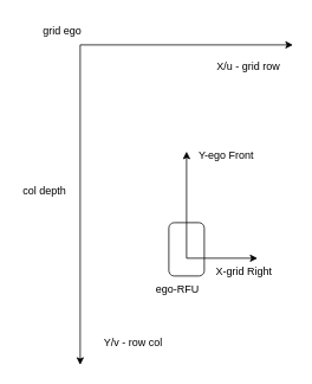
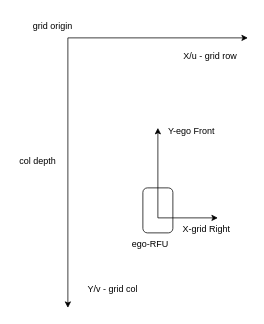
  <mxCell id="0" />
  <mxCell id="1" parent="0" />
  <mxCell id="2" value="" style="rounded=1;whiteSpace=wrap;html=1;" vertex="1" parent="1"><mxGeometry x="190" y="250" width="40" height="60" as="geometry" /></mxCell>
  <mxCell id="3" value="" style="endArrow=classic;html=1;rounded=0;" edge="1" parent="1"><mxGeometry width="50" height="50" relative="1" as="geometry"><mxPoint x="210" y="290" as="sourcePoint" /><mxPoint x="290" y="290" as="targetPoint" /></mxGeometry></mxCell>
  <mxCell id="4" value="" style="endArrow=classic;html=1;rounded=0;" edge="1" parent="1"><mxGeometry width="50" height="50" relative="1" as="geometry"><mxPoint x="210" y="290" as="sourcePoint" /><mxPoint x="210" y="170" as="targetPoint" /></mxGeometry></mxCell>
  <mxCell id="5" value="" style="endArrow=classic;html=1;rounded=0;" edge="1" parent="1"><mxGeometry width="50" height="50" relative="1" as="geometry"><mxPoint x="90" y="50" as="sourcePoint" /><mxPoint x="330" y="50" as="targetPoint" /></mxGeometry></mxCell>
  <mxCell id="6" value="" style="endArrow=classic;html=1;rounded=0;" edge="1" parent="1"><mxGeometry width="50" height="50" relative="1" as="geometry"><mxPoint x="90" y="50" as="sourcePoint" /><mxPoint x="90" y="410" as="targetPoint" /></mxGeometry></mxCell>
  <mxCell id="7" value="X-grid Right" style="text;html=1;strokeColor=none;fillColor=none;align=center;verticalAlign=middle;whiteSpace=wrap;rounded=0;" vertex="1" parent="1"><mxGeometry x="220" y="290" width="110" height="30" as="geometry" /></mxCell>
  <mxCell id="8" value="Y-ego Front" style="text;html=1;strokeColor=none;fillColor=none;align=center;verticalAlign=middle;whiteSpace=wrap;rounded=0;" vertex="1" parent="1"><mxGeometry x="200" y="160" width="110" height="30" as="geometry" /></mxCell>
  <mxCell id="9" value="X/u - grid row" style="text;html=1;strokeColor=none;fillColor=none;align=center;verticalAlign=middle;whiteSpace=wrap;rounded=0;" vertex="1" parent="1"><mxGeometry x="230" y="60" width="100" height="30" as="geometry" /></mxCell>
- <mxCell id="10" value="Y/v - row col" style="text;html=1;strokeColor=none;fillColor=none;align=center;verticalAlign=middle;whiteSpace=wrap;rounded=0;" vertex="1" parent="1"><mxGeometry x="100" y="370" width="100" height="30" as="geometry" /></mxCell>
+ <mxCell id="10" value="Y/v - grid col" style="text;html=1;strokeColor=none;fillColor=none;align=center;verticalAlign=middle;whiteSpace=wrap;rounded=0;" vertex="1" parent="1"><mxGeometry x="100" y="370" width="100" height="30" as="geometry" /></mxCell>
  <mxCell id="11" value="ego-RFU" style="text;html=1;strokeColor=none;fillColor=none;align=center;verticalAlign=middle;whiteSpace=wrap;rounded=0;" vertex="1" parent="1"><mxGeometry x="170" y="310" width="60" height="30" as="geometry" /></mxCell>
  <mxCell id="12" value="col depth" style="text;html=1;strokeColor=none;fillColor=none;align=center;verticalAlign=middle;whiteSpace=wrap;rounded=0;" vertex="1" parent="1"><mxGeometry x="20" y="200" width="60" height="30" as="geometry" /></mxCell>
- <mxCell id="13" value="grid ego" style="text;html=1;strokeColor=none;fillColor=none;align=center;verticalAlign=middle;whiteSpace=wrap;rounded=0;" vertex="1" parent="1"><mxGeometry x="40" y="20" width="60" height="30" as="geometry" /></mxCell>
+ <mxCell id="13" value="grid origin" style="text;html=1;strokeColor=none;fillColor=none;align=center;verticalAlign=middle;whiteSpace=wrap;rounded=0;" vertex="1" parent="1"><mxGeometry x="40" y="20" width="60" height="30" as="geometry" /></mxCell>
